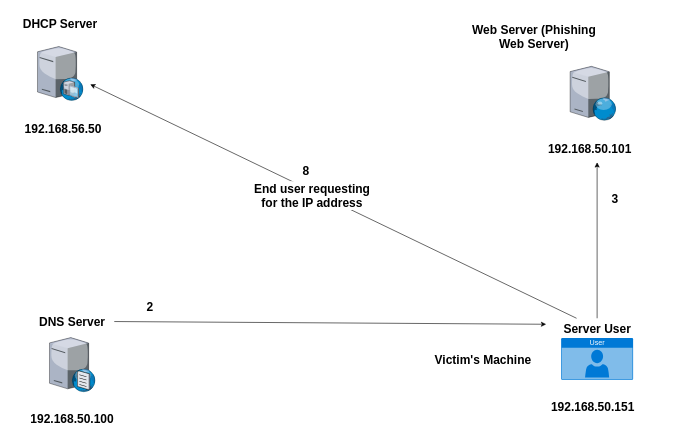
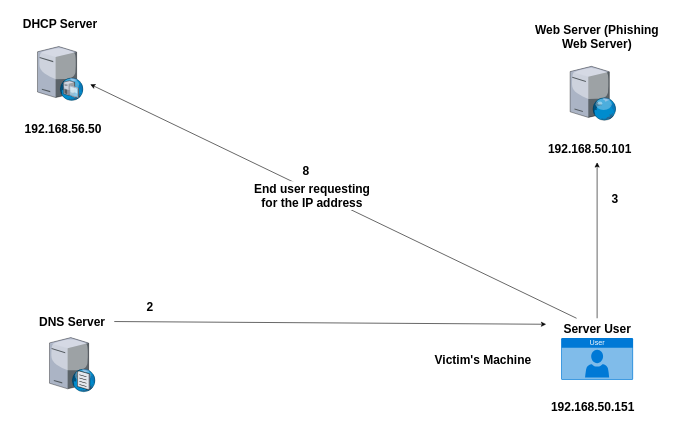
  <mxCell id="0" />
  <mxCell id="1" parent="0" />
  <mxCell id="2" value="" style="verticalLabelPosition=bottom;sketch=0;aspect=fixed;html=1;verticalAlign=top;strokeColor=none;align=center;outlineConnect=0;shape=mxgraph.citrix.dhcp_server;" vertex="1" parent="1"><mxGeometry x="62" y="77" width="76" height="90" as="geometry" /></mxCell>
  <mxCell id="3" value="" style="verticalLabelPosition=bottom;sketch=0;aspect=fixed;html=1;verticalAlign=top;strokeColor=none;align=center;outlineConnect=0;shape=mxgraph.citrix.dns_server;" vertex="1" parent="1"><mxGeometry x="82" y="560" width="76.5" height="92.5" as="geometry" /></mxCell>
  <mxCell id="4" value="" style="verticalLabelPosition=bottom;sketch=0;aspect=fixed;html=1;verticalAlign=top;strokeColor=none;align=center;outlineConnect=0;shape=mxgraph.citrix.web_server;" vertex="1" parent="1"><mxGeometry x="950" y="110" width="76.5" height="90" as="geometry" /></mxCell>
  <mxCell id="5" value="User" style="html=1;strokeColor=none;fillColor=#0079D6;labelPosition=center;verticalLabelPosition=middle;verticalAlign=top;align=center;fontSize=12;outlineConnect=0;spacingTop=-6;fontColor=#FFFFFF;sketch=0;shape=mxgraph.sitemap.user;" vertex="1" parent="1"><mxGeometry x="935" y="563" width="120" height="70" as="geometry" /></mxCell>
  <mxCell id="6" value="DHCP Server" style="text;strokeColor=none;align=center;fillColor=none;html=1;verticalAlign=middle;whiteSpace=wrap;rounded=0;fontStyle=1;fontSize=20;" vertex="1" parent="1"><mxGeometry x="30" y="37" width="140" as="geometry" /></mxCell>
  <mxCell id="7" style="edgeStyle=none;html=1;fontSize=20;" edge="1" parent="1" source="8"><mxGeometry relative="1" as="geometry"><mxPoint x="910" y="540" as="targetPoint" /></mxGeometry></mxCell>
  <mxCell id="8" value="DNS Server" style="text;strokeColor=none;align=center;fillColor=none;html=1;verticalAlign=middle;whiteSpace=wrap;rounded=0;fontStyle=1;fontSize=20;" vertex="1" parent="1"><mxGeometry x="50" y="520" width="140" height="30" as="geometry" /></mxCell>
- <mxCell id="9" value="Web Server (Phishing Web Server)" style="text;strokeColor=none;align=center;fillColor=none;html=1;verticalAlign=middle;whiteSpace=wrap;rounded=0;fontStyle=1;fontSize=20;" vertex="1" parent="1"><mxGeometry x="785" y="20" width="210" height="80" as="geometry" /></mxCell>
+ <mxCell id="9" value="Web Server (Phishing Web Server)" style="text;strokeColor=none;align=center;fillColor=none;html=1;verticalAlign=middle;whiteSpace=wrap;rounded=0;fontStyle=1;fontSize=20;" vertex="1" parent="1"><mxGeometry x="890" y="20" width="210" height="80" as="geometry" /></mxCell>
  <mxCell id="10" style="edgeStyle=none;html=1;fontSize=20;" edge="1" parent="1" source="12"><mxGeometry relative="1" as="geometry"><mxPoint x="150" y="140" as="targetPoint" /></mxGeometry></mxCell>
  <mxCell id="11" style="edgeStyle=none;html=1;fontSize=20;" edge="1" parent="1" source="12"><mxGeometry relative="1" as="geometry"><mxPoint x="995" y="270" as="targetPoint" /></mxGeometry></mxCell>
  <mxCell id="12" value="Server User" style="text;strokeColor=none;align=center;fillColor=none;html=1;verticalAlign=middle;whiteSpace=wrap;rounded=0;fontStyle=1;fontSize=20;" vertex="1" parent="1"><mxGeometry x="922.5" y="530" width="145" height="33" as="geometry" /></mxCell>
  <mxCell id="13" value="Victim's Machine" style="text;strokeColor=none;align=center;fillColor=none;html=1;verticalAlign=middle;whiteSpace=wrap;rounded=0;fontStyle=1;fontSize=20;" vertex="1" parent="1"><mxGeometry x="720" y="581.5" width="170" height="33" as="geometry" /></mxCell>
  <mxCell id="14" value="192.168.50.101" style="text;strokeColor=none;align=center;fillColor=none;html=1;verticalAlign=middle;whiteSpace=wrap;rounded=0;fontStyle=1;fontSize=20;" vertex="1" parent="1"><mxGeometry x="897.5" y="230" width="170" height="33" as="geometry" /></mxCell>
  <mxCell id="15" value="192.168.56.50" style="text;strokeColor=none;align=center;fillColor=none;html=1;verticalAlign=middle;whiteSpace=wrap;rounded=0;fontStyle=1;fontSize=20;" vertex="1" parent="1"><mxGeometry x="20" y="197" width="170" height="33" as="geometry" /></mxCell>
- <mxCell id="16" value="192.168.50.100" style="text;strokeColor=none;align=center;fillColor=none;html=1;verticalAlign=middle;whiteSpace=wrap;rounded=0;fontStyle=1;fontSize=20;" vertex="1" parent="1"><mxGeometry x="35.25" y="680" width="170" height="33" as="geometry" /></mxCell>
  <mxCell id="17" value="192.168.50.151" style="text;strokeColor=none;align=center;fillColor=none;html=1;verticalAlign=middle;whiteSpace=wrap;rounded=0;fontStyle=1;fontSize=20;" vertex="1" parent="1"><mxGeometry x="903.25" y="660" width="170" height="33" as="geometry" /></mxCell>
  <mxCell id="18" value="End user requesting for the IP address" style="text;align=center;html=1;verticalAlign=middle;whiteSpace=wrap;rounded=0;fontSize=20;fontStyle=1;labelBackgroundColor=default;" vertex="1" parent="1"><mxGeometry x="420" y="290" width="200" height="70" as="geometry" /></mxCell>
  <mxCell id="19" value="8" style="text;align=center;html=1;verticalAlign=middle;whiteSpace=wrap;rounded=0;fontSize=20;fontStyle=1;labelBackgroundColor=default;" vertex="1" parent="1"><mxGeometry x="480" y="263" width="60" height="41.5" as="geometry" /></mxCell>
  <mxCell id="20" value="2" style="text;align=center;html=1;verticalAlign=middle;whiteSpace=wrap;rounded=0;fontSize=20;fontStyle=1;labelBackgroundColor=default;" vertex="1" parent="1"><mxGeometry x="220" y="490" width="60" height="41.5" as="geometry" /></mxCell>
  <mxCell id="21" value="3" style="text;align=center;html=1;verticalAlign=middle;whiteSpace=wrap;rounded=0;fontSize=20;fontStyle=1;labelBackgroundColor=default;" vertex="1" parent="1"><mxGeometry x="995" y="310" width="60" height="41.5" as="geometry" /></mxCell>
